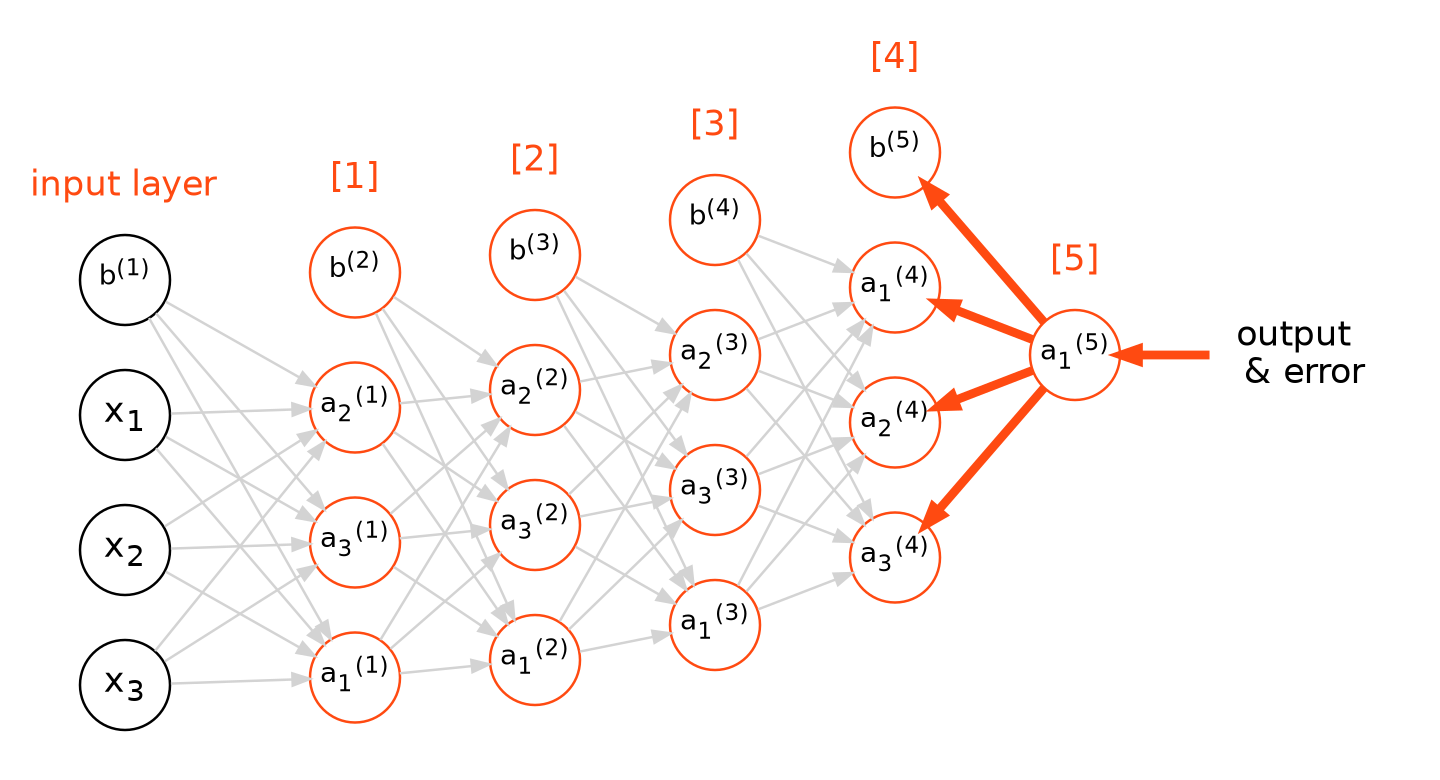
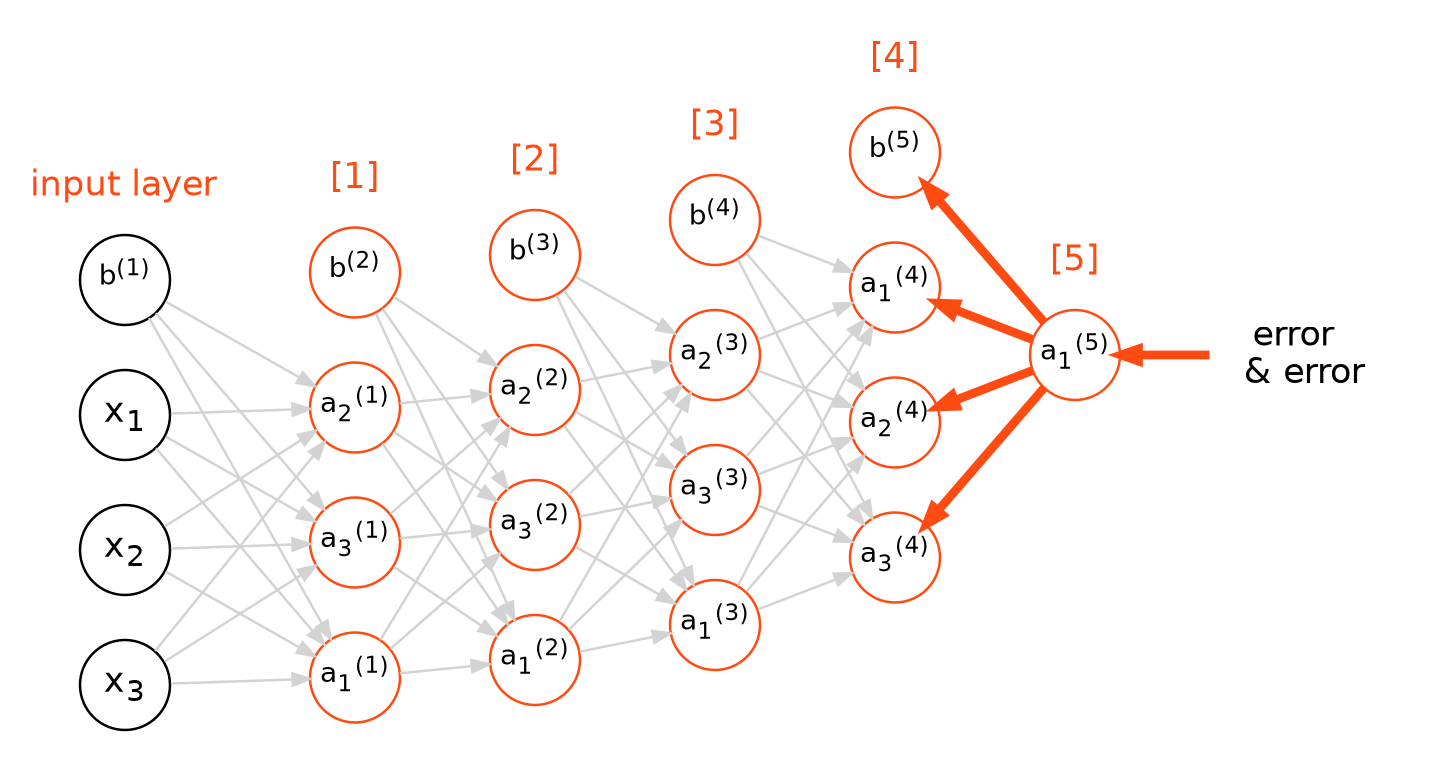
  digraph {
    fontname="DejaVu Sans"
    rankdir=LR
    splines=line
    node [color="#FF4A11" fixedsize=true fontname="DejaVu Sans" fontsize=11 shape=circle style=solid]
    edge [arrowsize=.7 color=lightgrey fontname="DejaVu Sans"]
    n1 [label=<b<SUP>(2)</SUP>>]
    n2 [label=<a<SUB>2</SUB><SUP>(1)</SUP>>]
    n3 [label=<a<SUB>3</SUB><SUP>(1)</SUP>>]
    n4 [label=<a<SUB>1</SUB><SUP>(1)</SUP>>]
    n5 [color=black label=<b<SUP>(1)</SUP>>]
    n6 [color=black label=<x<SUB>1</SUB>> fontsize=""]
    n7 [color=black label=<x<SUB>2</SUB>> fontsize=""]
    n8 [color=black label=<x<SUB>3</SUB>> fontsize=""]
    n9 [label=<b<SUP>(3)</SUP>>]
    n10 [label=<a<SUB>2</SUB><SUP>(2)</SUP>>]
    n11 [label=<a<SUB>3</SUB><SUP>(2)</SUP>>]
    n12 [label=<a<SUB>1</SUB><SUP>(2)</SUP>>]
    n13 [label=<b<SUP>(4)</SUP>>]
    n14 [label=<a<SUB>2</SUB><SUP>(3)</SUP>>]
    n15 [label=<a<SUB>3</SUB><SUP>(3)</SUP>>]
    n16 [label=<a<SUB>1</SUB><SUP>(3)</SUP>>]
    n17 [label=<b<SUP>(5)</SUP>>]
    n18 [label=<a<SUB>1</SUB><SUP>(4)</SUP>>]
    n19 [label=<a<SUB>2</SUB><SUP>(4)</SUP>>]
    n20 [label=<a<SUB>3</SUB><SUP>(4)</SUP>>]
    n21 [label=<a<SUB>1</SUB><SUP>(5)</SUP>>]
-   n22 [color=transparent label="output \n & error" width=1 fontsize=""]
+   n22 [color=transparent label="error \n & error" width=1 fontsize=""]
    subgraph cluster_1 {
      color=white
      label=<<font color="#FF4A11">[1]</font>>
      n1
      n2
      n3
      n4
    }
    subgraph cluster_2 {
      color=white
      label=<<font color="#FF4A11">input layer</font>>
      n5
      n6
      n7
      n8
    }
    subgraph cluster_3 {
      color=white
      label=<<font color="#FF4A11">[2]</font>>
      n9
      n10
      n11
      n12
    }
    subgraph cluster_4 {
      color=white
      label=<<font color="#FF4A11">[3]</font>>
      n13
      n14
      n15
      n16
    }
    subgraph cluster_5 {
      color=white
      label=<<font color="#FF4A11">[4]</font>>
      n17
      n18
      n19
      n20
    }
    subgraph cluster_6 {
      color=white
      label=<<font color="#FF4A11">[5]</font>>
      n21
    }
    subgraph cluster_7 {
      color=white
      n22
    }
    n1 -> n10
    n1 -> n11
    n1 -> n12
    n2 -> n10
    n2 -> n11
    n2 -> n12
    n3 -> n10
    n3 -> n11
    n3 -> n12
    n4 -> n10
    n4 -> n11
    n4 -> n12
    n5 -> n2
    n5 -> n3
    n5 -> n4
    n6 -> n2
    n6 -> n3
    n6 -> n4
    n7 -> n2
    n7 -> n3
    n7 -> n4
    n8 -> n2
    n8 -> n3
    n8 -> n4
    n9 -> n14
    n9 -> n15
    n9 -> n16
    n10 -> n14
    n10 -> n15
    n10 -> n16
    n11 -> n14
    n11 -> n15
    n11 -> n16
    n12 -> n14
    n12 -> n15
    n12 -> n16
    n13 -> n18
    n13 -> n19
    n13 -> n20
    n14 -> n18
    n14 -> n19
    n14 -> n20
    n15 -> n18
    n15 -> n19
    n15 -> n20
    n16 -> n18
    n16 -> n19
    n16 -> n20
    n17 -> n21 [color="#FF4A11" dir=back penwidth=3.5]
    n18 -> n21 [color="#FF4A11" dir=back penwidth=3.5]
    n19 -> n21 [color="#FF4A11" dir=back penwidth=3.5]
    n20 -> n21 [color="#FF4A11" dir=back penwidth=3.5]
    n21 -> n22 [color="#FF4A11" dir=back penwidth=3.5]
  }
